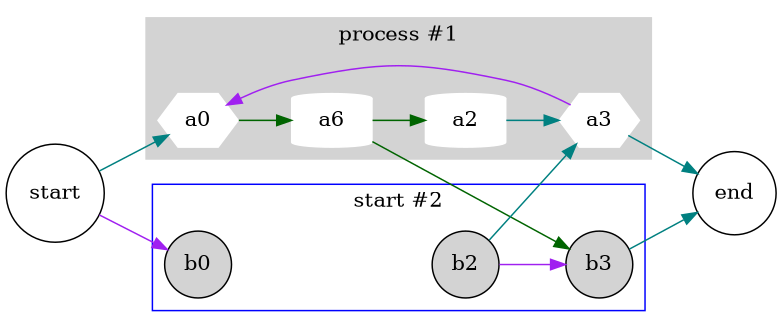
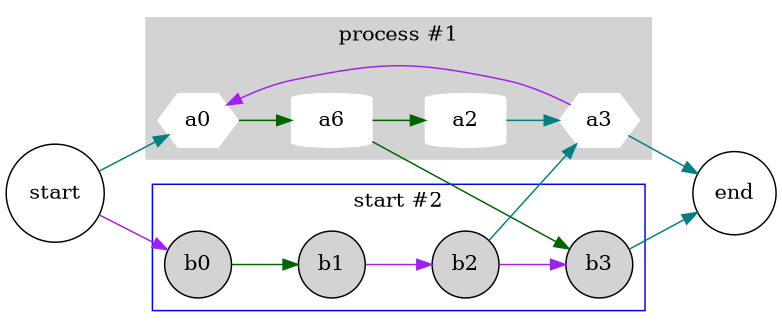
  digraph {
    rankdir=LR
    node [shape=circle style=filled]
    edge [color=teal]
    a0 [color=white shape=hexagon]
    n2 [color=white label=a6 shape=cylinder]
    a2 [color=white shape=cylinder]
    a3 [color=white shape=hexagon]
    b0
+   b1
    b2
    b3
    end [style=""]
    start [style=""]
    subgraph cluster_1 {
      color=lightgrey
      label="process #1"
      style=filled
      a0
      n2
      a2
      a3
    }
    subgraph cluster_2 {
      color=blue
      label="start #2"
      b0
+     b1
      b2
      b3
    }
    a0 -> n2 [color=darkgreen]
    n2 -> a2 [color=darkgreen]
    n2 -> b3 [color=darkgreen]
    a2 -> a3
    a3 -> a0 [color=purple]
    a3 -> end
+   b0 -> b1 [color=darkgreen]
+   b1 -> b2 [color=purple]
    b2 -> a3
    b2 -> b3 [color=purple]
    b3 -> end
    start -> a0
    start -> b0 [color=purple]
  }
